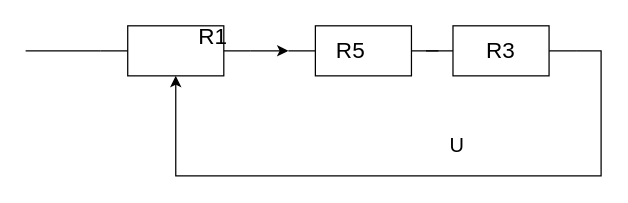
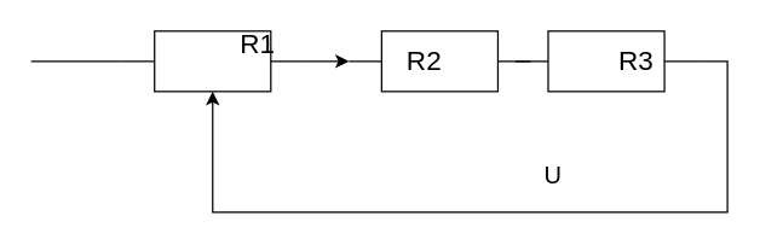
  <mxCell id="0" />
  <mxCell id="1" parent="0" />
  <mxCell id="2" value="" style="edgeStyle=orthogonalEdgeStyle;rounded=0;orthogonalLoop=1;jettySize=auto;html=1;" parent="1" source="3" target="4" edge="1"><mxGeometry relative="1" as="geometry" /></mxCell>
  <mxCell id="3" value="" style="pointerEvents=1;verticalLabelPosition=bottom;shadow=0;dashed=0;align=center;html=1;verticalAlign=top;shape=mxgraph.electrical.resistors.resistor_1;" parent="1" vertex="1"><mxGeometry x="80" y="20" width="120" height="40" as="geometry" /></mxCell>
  <mxCell id="4" value="" style="pointerEvents=1;verticalLabelPosition=bottom;shadow=0;dashed=0;align=center;html=1;verticalAlign=top;shape=mxgraph.electrical.resistors.resistor_1;" parent="1" vertex="1"><mxGeometry x="230" y="20" width="120" height="40" as="geometry" /></mxCell>
  <mxCell id="5" style="edgeStyle=orthogonalEdgeStyle;rounded=0;orthogonalLoop=1;jettySize=auto;html=1;exitX=1;exitY=0.5;exitDx=0;exitDy=0;exitPerimeter=0;" edge="1" parent="1" source="6" target="3"><mxGeometry relative="1" as="geometry"><Array as="points"><mxPoint x="480" y="40" /><mxPoint x="480" y="140" /><mxPoint x="300" y="140" /><mxPoint x="290" y="140" /><mxPoint x="140" y="140" /></Array></mxGeometry></mxCell>
  <mxCell id="6" value="" style="pointerEvents=1;verticalLabelPosition=bottom;shadow=0;dashed=0;align=center;html=1;verticalAlign=top;shape=mxgraph.electrical.resistors.resistor_1;" parent="1" vertex="1"><mxGeometry x="340" y="20" width="120" height="40" as="geometry" /></mxCell>
  <mxCell id="7" value="&lt;div style=&quot;font-size: 18px&quot;&gt;&lt;font style=&quot;font-size: 18px&quot;&gt;R1&lt;/font&gt;&lt;/div&gt;&lt;div style=&quot;font-size: 18px&quot;&gt;&lt;font style=&quot;font-size: 18px&quot;&gt;&lt;br&gt;&lt;/font&gt;&lt;/div&gt;" style="text;html=1;strokeColor=none;fillColor=none;align=center;verticalAlign=middle;whiteSpace=wrap;rounded=0;" parent="1" vertex="1"><mxGeometry x="150" y="30" width="40" height="20" as="geometry" /></mxCell>
- <mxCell id="8" value="&lt;font style=&quot;font-size: 18px&quot;&gt;R5&lt;/font&gt;" style="text;html=1;strokeColor=none;fillColor=none;align=center;verticalAlign=middle;whiteSpace=wrap;rounded=0;" parent="1" vertex="1"><mxGeometry x="260" y="30" width="40" height="20" as="geometry" /></mxCell>
- <mxCell id="9" value="&lt;font style=&quot;font-size: 18px&quot;&gt;R3&lt;/font&gt;" style="text;html=1;strokeColor=none;fillColor=none;align=center;verticalAlign=middle;whiteSpace=wrap;rounded=0;" parent="1" vertex="1"><mxGeometry x="380" y="30" width="40" height="20" as="geometry" /></mxCell>
+ <mxCell id="8" value="&lt;font style=&quot;font-size: 18px&quot;&gt;R2&lt;/font&gt;" style="text;html=1;strokeColor=none;fillColor=none;align=center;verticalAlign=middle;whiteSpace=wrap;rounded=0;" parent="1" vertex="1"><mxGeometry x="260" y="30" width="40" height="20" as="geometry" /></mxCell>
+ <mxCell id="9" value="&lt;font style=&quot;font-size: 18px&quot;&gt;R3&lt;/font&gt;" style="text;html=1;strokeColor=none;fillColor=none;align=center;verticalAlign=middle;whiteSpace=wrap;rounded=0;" parent="1" vertex="1"><mxGeometry x="400" y="30" width="40" height="20" as="geometry" /></mxCell>
  <mxCell id="10" value="" style="endArrow=none;html=1;entryX=0;entryY=0.5;entryDx=0;entryDy=0;entryPerimeter=0;" edge="1" parent="1" target="3"><mxGeometry width="50" height="50" relative="1" as="geometry"><mxPoint x="20" y="40" as="sourcePoint" /><mxPoint x="80" y="40" as="targetPoint" /></mxGeometry></mxCell>
  <mxCell id="11" value="&lt;font style=&quot;font-size: 16px&quot;&gt;U&lt;/font&gt;" style="text;html=1;strokeColor=none;fillColor=none;align=center;verticalAlign=middle;whiteSpace=wrap;rounded=0;" vertex="1" parent="1"><mxGeometry x="340" y="100" width="50" height="30" as="geometry" /></mxCell>
